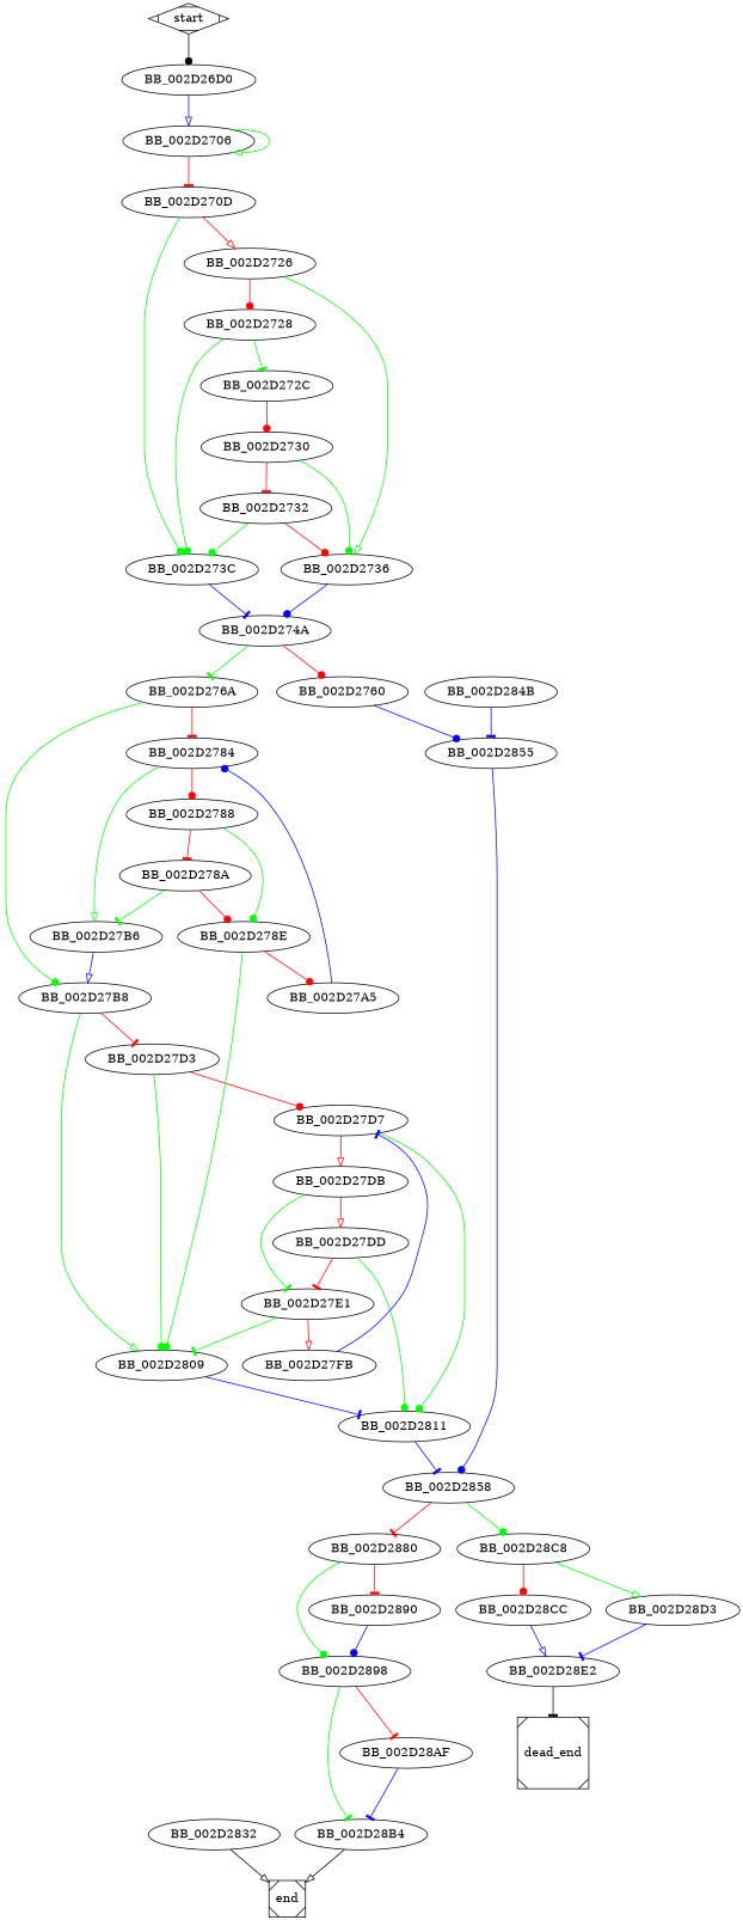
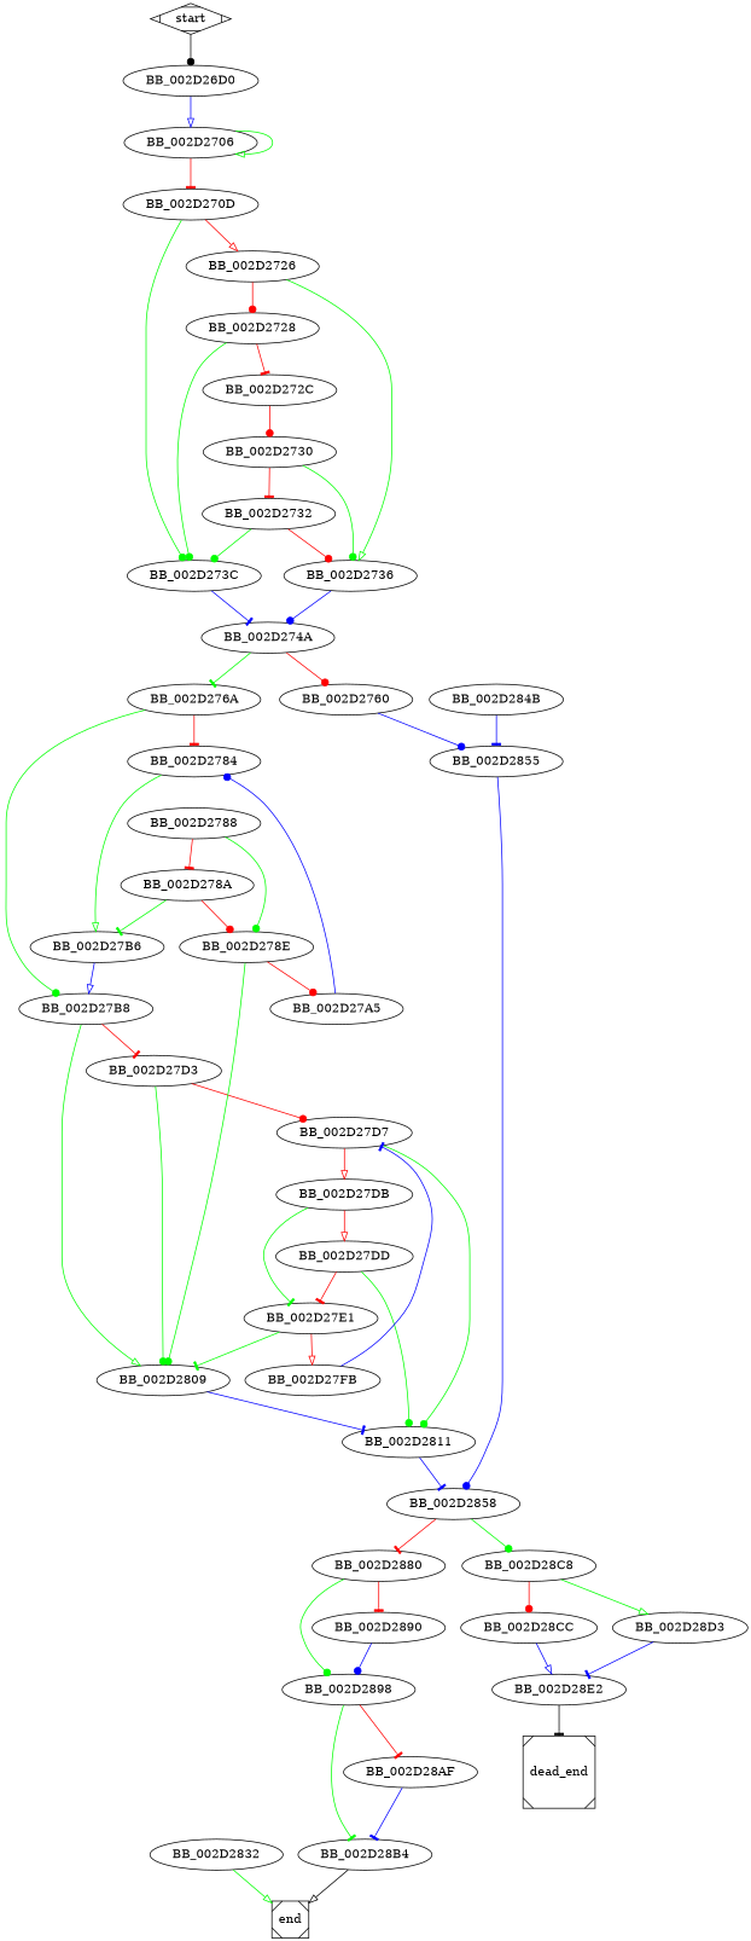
  digraph {
    edge [arrowhead=dot color=red]
    start [shape=Mdiamond]
    BB_002D26D0
    BB_002D2706
    BB_002D270D
    BB_002D2726
    BB_002D273C
    BB_002D2728
    BB_002D2736
    BB_002D274A
    BB_002D272C
    BB_002D2760
    BB_002D276A
    BB_002D2730
    BB_002D2732
    BB_002D2855
    BB_002D2784
    BB_002D27B8
    BB_002D2858
    BB_002D2788
    BB_002D27B6
    BB_002D2809
    BB_002D27D3
    BB_002D2880
    BB_002D28C8
    BB_002D278A
    BB_002D278E
    BB_002D2811
    BB_002D27D7
    BB_002D27A5
    BB_002D27DB
    BB_002D27DD
    BB_002D27E1
    BB_002D27FB
    BB_002D2890
    BB_002D2898
    BB_002D28CC
    BB_002D28D3
    end [shape=Msquare]
    BB_002D2832
    BB_002D284B
    BB_002D28AF
    BB_002D28B4
    BB_002D28E2
    dead_end [shape=Msquare]
    start -> BB_002D26D0 [color=""]
    BB_002D26D0 -> BB_002D2706 [arrowhead=onormal color=blue]
    BB_002D2706 -> BB_002D2706 [arrowhead=onormal color=green]
    BB_002D2706 -> BB_002D270D [arrowhead=tee]
    BB_002D270D -> BB_002D2726 [arrowhead=onormal]
    BB_002D270D -> BB_002D273C [color=green]
    BB_002D2726 -> BB_002D2728
    BB_002D2726 -> BB_002D2736 [arrowhead=onormal color=green]
    BB_002D273C -> BB_002D274A [arrowhead=tee color=blue]
    BB_002D2728 -> BB_002D273C [color=green]
-   BB_002D2728 -> BB_002D272C [arrowhead=tee color=green]
+   BB_002D2728 -> BB_002D272C [arrowhead=tee]
    BB_002D2736 -> BB_002D274A [color=blue]
    BB_002D274A -> BB_002D2760
    BB_002D274A -> BB_002D276A [arrowhead=tee color=green]
    BB_002D272C -> BB_002D2730
    BB_002D2760 -> BB_002D2855 [color=blue]
    BB_002D276A -> BB_002D2784 [arrowhead=tee]
    BB_002D276A -> BB_002D27B8 [color=green]
    BB_002D2730 -> BB_002D2736 [color=green]
    BB_002D2730 -> BB_002D2732 [arrowhead=tee]
    BB_002D2732 -> BB_002D273C [color=green]
    BB_002D2732 -> BB_002D2736
    BB_002D2855 -> BB_002D2858 [color=blue]
-   BB_002D2784 -> BB_002D2788
    BB_002D2784 -> BB_002D27B6 [arrowhead=onormal color=green]
    BB_002D27B8 -> BB_002D2809 [arrowhead=onormal color=green]
    BB_002D27B8 -> BB_002D27D3 [arrowhead=tee]
    BB_002D2858 -> BB_002D2880 [arrowhead=tee]
    BB_002D2858 -> BB_002D28C8 [color=green]
    BB_002D2788 -> BB_002D278A [arrowhead=tee]
    BB_002D2788 -> BB_002D278E [color=green]
    BB_002D27B6 -> BB_002D27B8 [arrowhead=onormal color=blue]
    BB_002D2809 -> BB_002D2811 [arrowhead=tee color=blue]
    BB_002D27D3 -> BB_002D2809 [color=green]
    BB_002D27D3 -> BB_002D27D7
    BB_002D2880 -> BB_002D2890 [arrowhead=tee]
    BB_002D2880 -> BB_002D2898 [color=green]
    BB_002D28C8 -> BB_002D28CC
    BB_002D28C8 -> BB_002D28D3 [arrowhead=onormal color=green]
    BB_002D278A -> BB_002D27B6 [arrowhead=tee color=green]
    BB_002D278A -> BB_002D278E
    BB_002D278E -> BB_002D2809 [color=green]
    BB_002D278E -> BB_002D27A5
    BB_002D2811 -> BB_002D2858 [arrowhead=tee color=blue]
    BB_002D27D7 -> BB_002D2811 [color=green]
    BB_002D27D7 -> BB_002D27DB [arrowhead=onormal]
    BB_002D27A5 -> BB_002D2784 [color=blue]
    BB_002D27DB -> BB_002D27DD [arrowhead=onormal]
    BB_002D27DB -> BB_002D27E1 [arrowhead=tee color=green]
    BB_002D27DD -> BB_002D2811 [color=green]
    BB_002D27DD -> BB_002D27E1 [arrowhead=tee]
    BB_002D27E1 -> BB_002D2809 [arrowhead=tee color=green]
    BB_002D27E1 -> BB_002D27FB [arrowhead=onormal]
    BB_002D27FB -> BB_002D27D7 [arrowhead=tee color=blue]
    BB_002D2890 -> BB_002D2898 [color=blue]
    BB_002D2898 -> BB_002D28AF [arrowhead=tee]
    BB_002D2898 -> BB_002D28B4 [arrowhead=tee color=green]
    BB_002D28CC -> BB_002D28E2 [arrowhead=onormal color=blue]
    BB_002D28D3 -> BB_002D28E2 [arrowhead=tee color=blue]
-   BB_002D2832 -> end [arrowhead=onormal color=""]
+   BB_002D2832 -> end [arrowhead=onormal color=green]
    BB_002D284B -> BB_002D2855 [arrowhead=tee color=blue]
    BB_002D28AF -> BB_002D28B4 [arrowhead=tee color=blue]
    BB_002D28B4 -> end [arrowhead=onormal color=""]
    BB_002D28E2 -> dead_end [arrowhead=tee color=""]
  }
